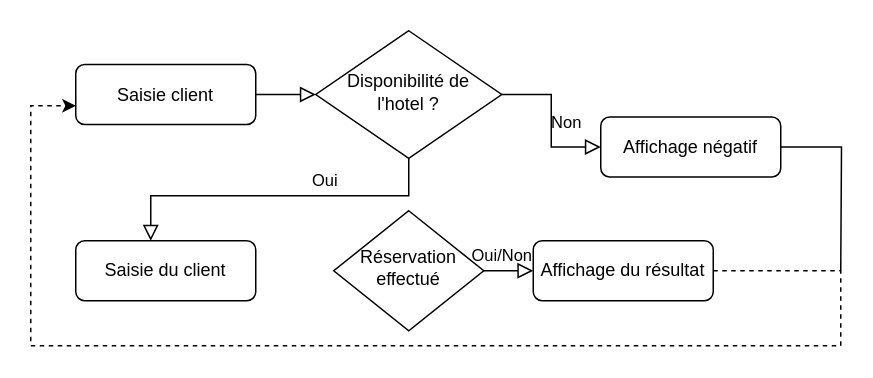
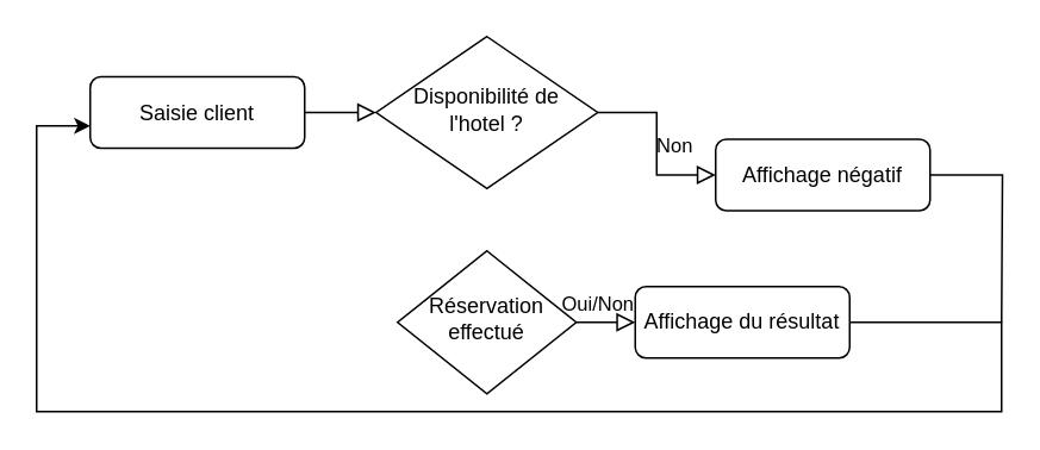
  <mxCell id="0" />
  <mxCell id="1" parent="0" />
  <mxCell id="2" value="" style="rounded=0;html=1;jettySize=auto;orthogonalLoop=1;fontSize=11;endArrow=block;endFill=0;endSize=8;strokeWidth=1;shadow=0;labelBackgroundColor=none;edgeStyle=orthogonalEdgeStyle;" parent="1" source="3" target="6" edge="1"><mxGeometry relative="1" as="geometry" /></mxCell>
  <mxCell id="3" value="Saisie client" style="rounded=1;whiteSpace=wrap;html=1;fontSize=12;glass=0;strokeWidth=1;shadow=0;" parent="1" vertex="1"><mxGeometry x="50" y="42.5" width="120" height="40" as="geometry" /></mxCell>
- <mxCell id="4" value="Oui" style="rounded=0;html=1;jettySize=auto;orthogonalLoop=1;fontSize=11;endArrow=block;endFill=0;endSize=8;strokeWidth=1;shadow=0;labelBackgroundColor=none;edgeStyle=orthogonalEdgeStyle;" parent="1" source="6" target="12" edge="1"><mxGeometry x="-0.287" y="-10" relative="1" as="geometry"><mxPoint as="offset" /><Array as="points"><mxPoint x="272" y="130" /><mxPoint x="100" y="130" /></Array></mxGeometry></mxCell>
  <mxCell id="5" value="Non" style="edgeStyle=orthogonalEdgeStyle;rounded=0;html=1;jettySize=auto;orthogonalLoop=1;fontSize=11;endArrow=block;endFill=0;endSize=8;strokeWidth=1;shadow=0;labelBackgroundColor=none;" parent="1" source="6" target="8" edge="1"><mxGeometry y="10" relative="1" as="geometry"><mxPoint as="offset" /></mxGeometry></mxCell>
  <mxCell id="6" value="Disponibilité de l'hotel ?" style="rhombus;whiteSpace=wrap;html=1;shadow=0;fontFamily=Helvetica;fontSize=12;align=center;strokeWidth=1;spacing=6;spacingTop=-4;" parent="1" vertex="1"><mxGeometry x="210" y="20" width="124" height="85" as="geometry" /></mxCell>
  <mxCell id="7" style="edgeStyle=orthogonalEdgeStyle;rounded=0;orthogonalLoop=1;jettySize=auto;html=1;endArrow=none;endFill=0;" edge="1" parent="1" source="8"><mxGeometry relative="1" as="geometry"><mxPoint x="560" y="180" as="targetPoint" /></mxGeometry></mxCell>
  <mxCell id="8" value="Affichage négatif" style="rounded=1;whiteSpace=wrap;html=1;fontSize=12;glass=0;strokeWidth=1;shadow=0;" parent="1" vertex="1"><mxGeometry x="400" y="77.5" width="120" height="40" as="geometry" /></mxCell>
  <mxCell id="9" value="Réservation effectué" style="rhombus;whiteSpace=wrap;html=1;shadow=0;fontFamily=Helvetica;fontSize=12;align=center;strokeWidth=1;spacing=6;spacingTop=-4;" parent="1" vertex="1"><mxGeometry x="222" y="140" width="100" height="80" as="geometry" /></mxCell>
- <mxCell id="10" style="edgeStyle=orthogonalEdgeStyle;rounded=0;orthogonalLoop=1;jettySize=auto;html=1;dashed=1;" edge="1" parent="1" source="11" target="3"><mxGeometry relative="1" as="geometry"><Array as="points"><mxPoint x="560" y="180" /><mxPoint x="560" y="230" /><mxPoint x="20" y="230" /><mxPoint x="20" y="70" /></Array></mxGeometry></mxCell>
+ <mxCell id="10" style="edgeStyle=orthogonalEdgeStyle;rounded=0;orthogonalLoop=1;jettySize=auto;html=1;" edge="1" parent="1" source="11" target="3"><mxGeometry relative="1" as="geometry"><Array as="points"><mxPoint x="560" y="180" /><mxPoint x="560" y="230" /><mxPoint x="20" y="230" /><mxPoint x="20" y="70" /></Array></mxGeometry></mxCell>
  <mxCell id="11" value="Affichage du résultat" style="rounded=1;whiteSpace=wrap;html=1;fontSize=12;glass=0;strokeWidth=1;shadow=0;" parent="1" vertex="1"><mxGeometry x="355" y="160" width="120" height="40" as="geometry" /></mxCell>
- <mxCell id="12" value="Saisie du client" style="rounded=1;whiteSpace=wrap;html=1;fontSize=12;glass=0;strokeWidth=1;shadow=0;" parent="1" vertex="1"><mxGeometry x="50" y="160" width="120" height="40" as="geometry" /></mxCell>
  <mxCell id="13" value="Oui/Non" style="rounded=0;html=1;jettySize=auto;orthogonalLoop=1;fontSize=11;endArrow=block;endFill=0;endSize=8;strokeWidth=1;shadow=0;labelBackgroundColor=none;edgeStyle=orthogonalEdgeStyle;" edge="1" parent="1" source="9" target="11"><mxGeometry x="-0.282" y="10" relative="1" as="geometry"><mxPoint as="offset" /><Array as="points"><mxPoint x="320" y="180" /><mxPoint x="320" y="180" /></Array><mxPoint x="292" y="125" as="sourcePoint" /><mxPoint x="120" y="180" as="targetPoint" /></mxGeometry></mxCell>
